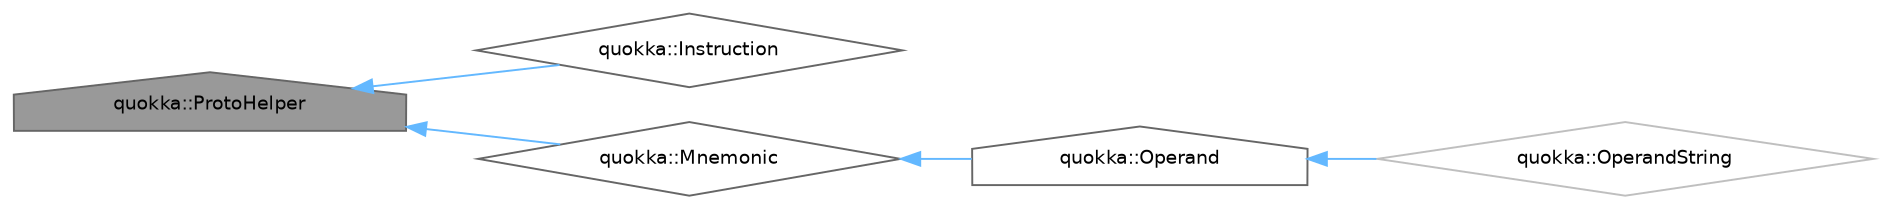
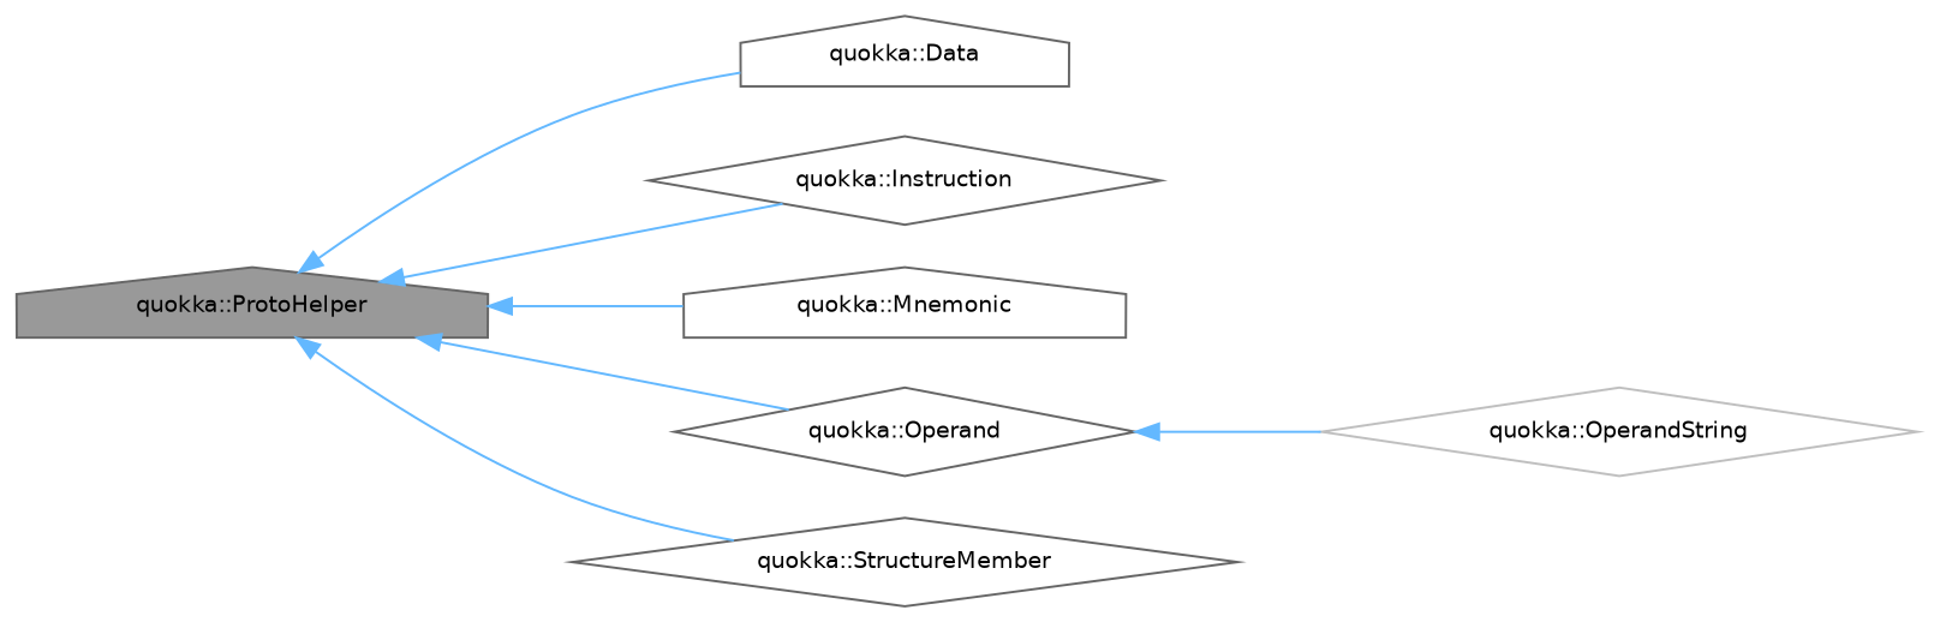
  digraph {
    rankdir=LR
    node [color=gray40 fillcolor=white fontname=Helvetica fontsize=10 shape=house style=filled]
    edge [color=steelblue1 dir=back fontname=Helvetica fontsize=10 labelfontname=Helvetica labelfontsize=10 style=solid]
    n1 [fillcolor=grey60 fontcolor=black height=0.2 label="quokka::ProtoHelper" width=0.4]
+   n2 [height=0.2 label="quokka::Data" width=0.4]
    n3 [height=0.2 label="quokka::Instruction" shape=diamond width=0.4]
-   n4 [height=0.2 label="quokka::Mnemonic" shape=diamond width=0.4]
-   n5 [height=0.2 label="quokka::Operand" width=0.4]
+   n4 [height=0.2 label="quokka::Mnemonic" width=0.4]
+   n5 [height=0.2 label="quokka::Operand" shape=diamond width=0.4]
+   n6 [height=0.2 label="quokka::StructureMember" shape=diamond width=0.4]
    n7 [color=grey75 height=0.2 label="quokka::OperandString" shape=diamond width=0.4]
+   n1 -> n2
    n1 -> n3
    n1 -> n4
-   n4 -> n5
+   n1 -> n5
+   n1 -> n6
    n5 -> n7
  }
